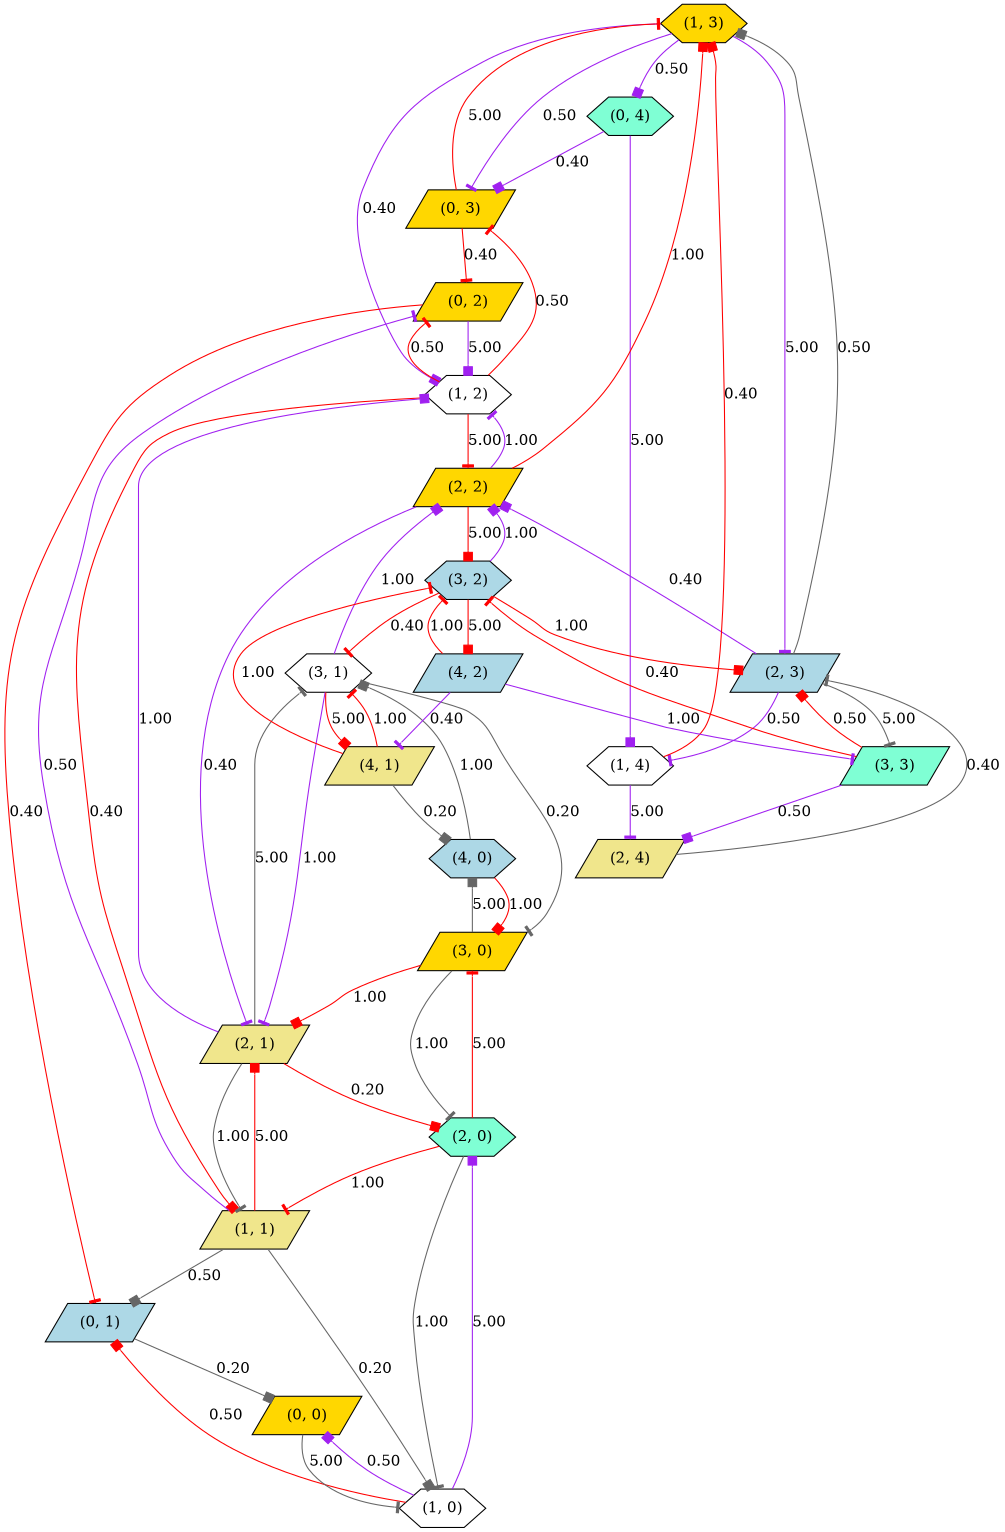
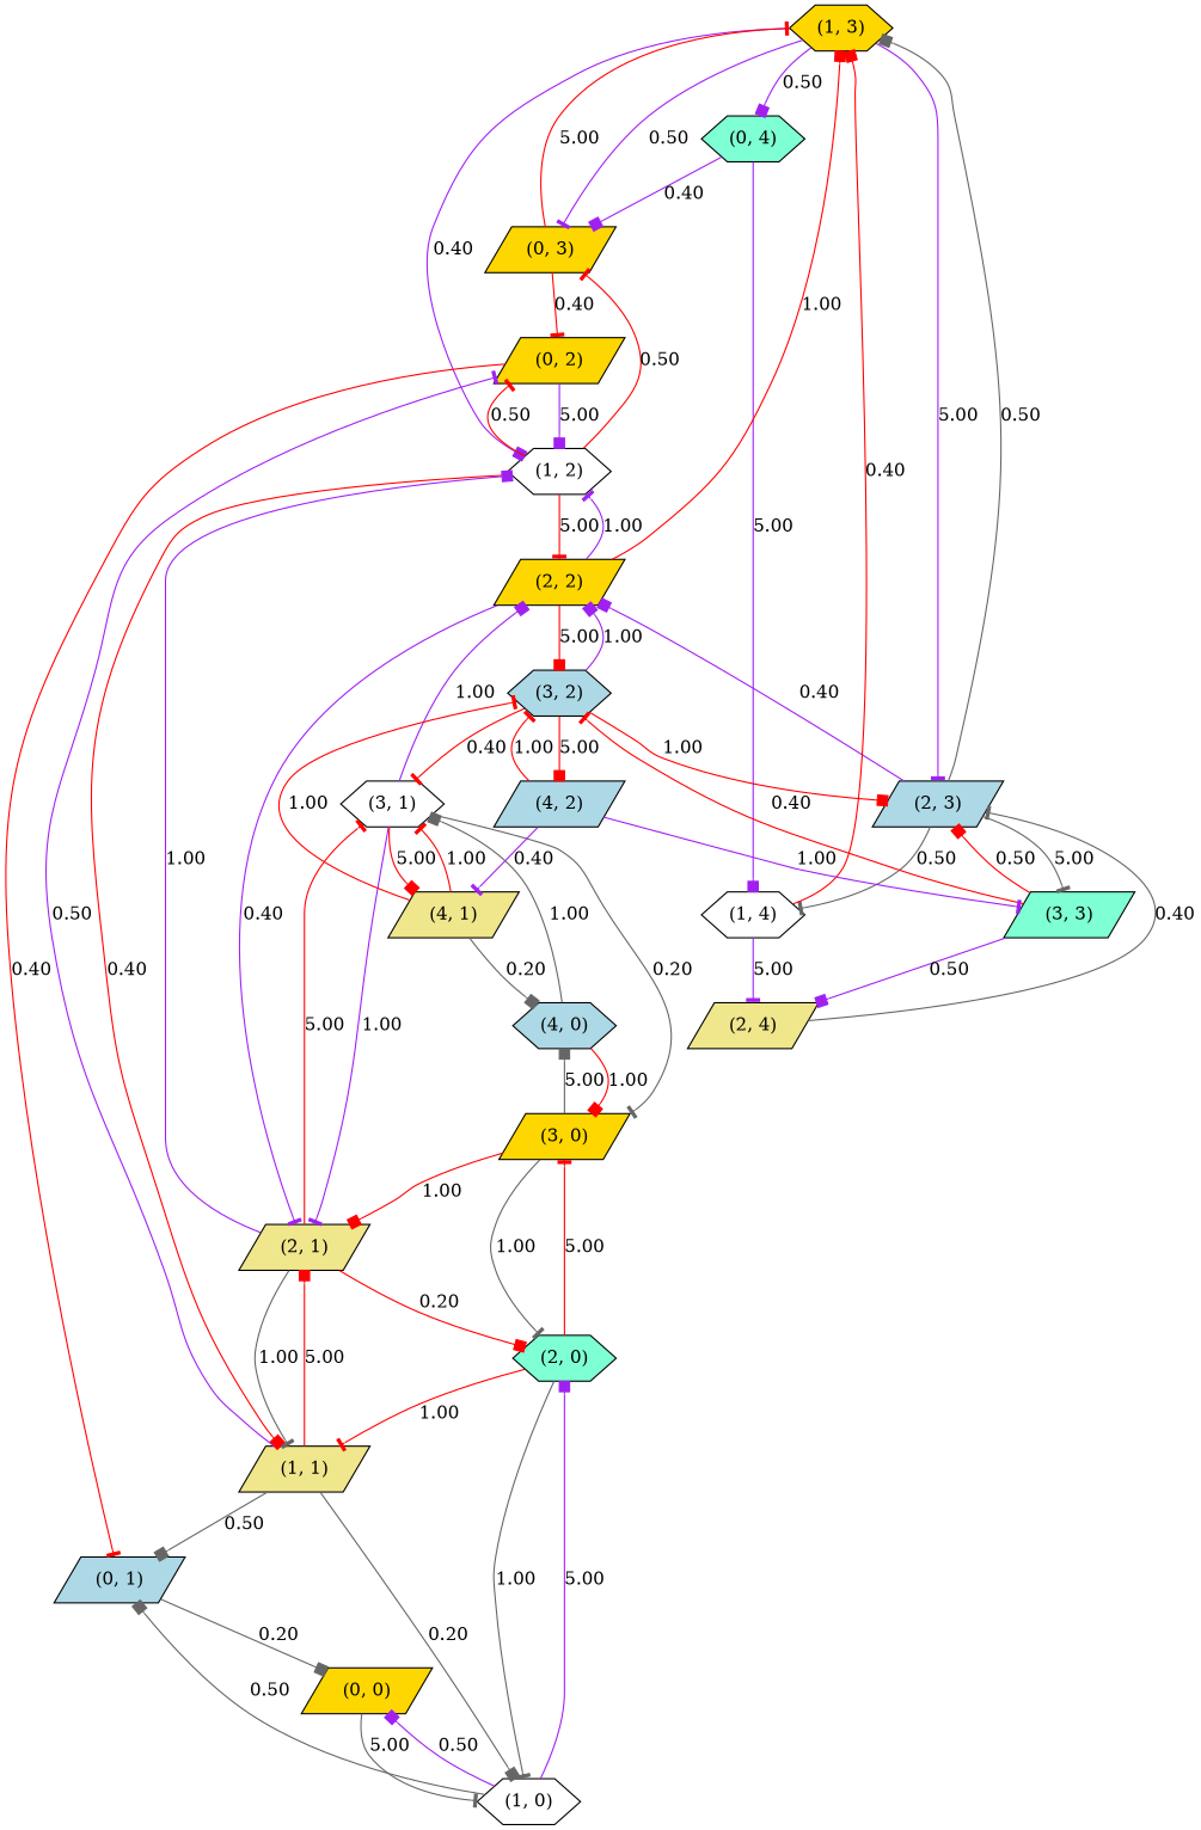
  digraph {
    node [fillcolor=gold shape=parallelogram style=filled]
    edge [arrowhead=box color=red weight=1]
    "(1, 3)" [shape=hexagon]
    "(0, 3)"
    "(1, 2)" [fillcolor=white shape=hexagon]
    "(0, 4)" [fillcolor=aquamarine shape=hexagon]
    "(2, 3)" [fillcolor=lightblue]
    "(0, 2)"
    "(1, 1)" [fillcolor=khaki]
    "(2, 2)"
    "(1, 4)" [fillcolor=white shape=hexagon]
    "(3, 3)" [fillcolor=aquamarine]
    "(2, 1)" [fillcolor=khaki]
    "(3, 0)"
    "(4, 0)" [fillcolor=lightblue shape=hexagon]
    "(2, 0)" [fillcolor=aquamarine shape=hexagon]
    "(3, 1)" [fillcolor=white shape=hexagon]
    "(1, 0)" [fillcolor=white shape=hexagon]
    "(0, 1)" [fillcolor=lightblue]
    "(4, 1)" [fillcolor=khaki]
    "(3, 2)" [fillcolor=lightblue shape=hexagon]
    "(2, 4)" [fillcolor=khaki]
    "(4, 2)" [fillcolor=lightblue]
    "(0, 0)"
    "(1, 3)" -> "(0, 3)" [arrowhead=tee color=purple label=0.50 weight=0.5]
    "(1, 3)" -> "(1, 2)" [color=purple label=0.40 weight=0.4]
    "(1, 3)" -> "(0, 4)" [color=purple label=0.50 weight=0.5]
    "(1, 3)" -> "(2, 3)" [arrowhead=tee color=purple label=5.00 weight=5]
    "(0, 3)" -> "(1, 3)" [arrowhead=tee label=5.00 weight=5]
    "(0, 3)" -> "(0, 2)" [arrowhead=tee label=0.40 weight=0.4]
    "(1, 2)" -> "(0, 3)" [arrowhead=tee label=0.50 weight=0.5]
    "(1, 2)" -> "(0, 2)" [arrowhead=tee label=0.50 weight=0.5]
    "(1, 2)" -> "(1, 1)" [label=0.40 weight=0.4]
    "(1, 2)" -> "(2, 2)" [arrowhead=tee label=5.00 weight=5]
    "(0, 4)" -> "(0, 3)" [color=purple label=0.40 weight=0.4]
    "(0, 4)" -> "(1, 4)" [color=purple label=5.00 weight=5]
    "(2, 3)" -> "(1, 3)" [color=gray40 label=0.50 weight=0.5]
    "(2, 3)" -> "(2, 2)" [color=purple label=0.40 weight=0.4]
-   "(2, 3)" -> "(1, 4)" [arrowhead=tee color=purple label=0.50 weight=0.5]
+   "(2, 3)" -> "(1, 4)" [arrowhead=tee color=gray40 label=0.50 weight=0.5]
    "(2, 3)" -> "(3, 3)" [arrowhead=tee color=gray40 label=5.00 weight=5]
    "(0, 2)" -> "(1, 2)" [color=purple label=5.00 weight=5]
    "(0, 2)" -> "(0, 1)" [arrowhead=tee label=0.40 weight=0.4]
    "(1, 1)" -> "(0, 2)" [arrowhead=tee color=purple label=0.50 weight=0.5]
    "(1, 1)" -> "(2, 1)" [label=5.00 weight=5]
    "(1, 1)" -> "(1, 0)" [color=gray40 label=0.20 weight=0.2]
    "(1, 1)" -> "(0, 1)" [color=gray40 label=0.50 weight=0.5]
    "(2, 2)" -> "(1, 3)" [label=1.00]
    "(2, 2)" -> "(1, 2)" [arrowhead=tee color=purple label=1.00]
    "(2, 2)" -> "(2, 1)" [arrowhead=tee color=purple label=0.40 weight=0.4]
    "(2, 2)" -> "(3, 2)" [label=5.00 weight=5]
    "(1, 4)" -> "(1, 3)" [label=0.40 weight=0.4]
    "(1, 4)" -> "(2, 4)" [arrowhead=tee color=purple label=5.00 weight=5]
    "(3, 3)" -> "(2, 3)" [label=0.50 weight=0.5]
    "(3, 3)" -> "(3, 2)" [arrowhead=tee label=0.40 weight=0.4]
    "(3, 3)" -> "(2, 4)" [color=purple label=0.50 weight=0.5]
    "(2, 1)" -> "(1, 2)" [color=purple label=1.00]
    "(2, 1)" -> "(1, 1)" [arrowhead=tee color=gray40 label=1.00]
    "(2, 1)" -> "(2, 0)" [label=0.20 weight=0.2]
-   "(2, 1)" -> "(3, 1)" [arrowhead=tee color=gray40 label=5.00 weight=5]
+   "(2, 1)" -> "(3, 1)" [arrowhead=tee label=5.00 weight=5]
    "(3, 0)" -> "(2, 1)" [label=1.00]
    "(3, 0)" -> "(4, 0)" [color=gray40 label=5.00 weight=5]
    "(3, 0)" -> "(2, 0)" [arrowhead=tee color=gray40 label=1.00]
    "(4, 0)" -> "(3, 0)" [label=1.00]
    "(4, 0)" -> "(3, 1)" [color=gray40 label=1.00]
    "(2, 0)" -> "(1, 1)" [arrowhead=tee label=1.00]
    "(2, 0)" -> "(3, 0)" [arrowhead=tee label=5.00 weight=5]
    "(2, 0)" -> "(1, 0)" [arrowhead=tee color=gray40 label=1.00]
    "(3, 1)" -> "(2, 2)" [color=purple label=1.00]
    "(3, 1)" -> "(2, 1)" [arrowhead=tee color=purple label=1.00]
    "(3, 1)" -> "(3, 0)" [arrowhead=tee color=gray40 label=0.20 weight=0.2]
    "(3, 1)" -> "(4, 1)" [label=5.00 weight=5]
    "(1, 0)" -> "(2, 0)" [color=purple label=5.00 weight=5]
-   "(1, 0)" -> "(0, 1)" [label=0.50 weight=0.5]
+   "(1, 0)" -> "(0, 1)" [color=gray40 label=0.50 weight=0.5]
    "(1, 0)" -> "(0, 0)" [color=purple label=0.50 weight=0.5]
    "(0, 1)" -> "(0, 0)" [color=gray40 label=0.20 weight=0.2]
    "(4, 1)" -> "(4, 0)" [color=gray40 label=0.20 weight=0.2]
    "(4, 1)" -> "(3, 1)" [arrowhead=tee label=1.00]
    "(4, 1)" -> "(3, 2)" [arrowhead=tee label=1.00]
    "(3, 2)" -> "(2, 3)" [label=1.00]
    "(3, 2)" -> "(2, 2)" [color=purple label=1.00]
    "(3, 2)" -> "(3, 1)" [arrowhead=tee label=0.40 weight=0.4]
    "(3, 2)" -> "(4, 2)" [label=5.00 weight=5]
    "(2, 4)" -> "(2, 3)" [arrowhead=tee color=gray40 label=0.40 weight=0.4]
    "(4, 2)" -> "(3, 3)" [arrowhead=tee color=purple label=1.00]
    "(4, 2)" -> "(4, 1)" [arrowhead=tee color=purple label=0.40 weight=0.4]
    "(4, 2)" -> "(3, 2)" [arrowhead=tee label=1.00]
    "(0, 0)" -> "(1, 0)" [arrowhead=tee color=gray40 label=5.00 weight=5]
  }
